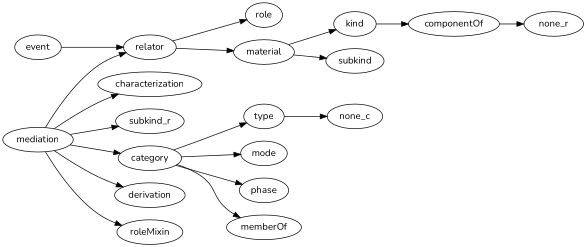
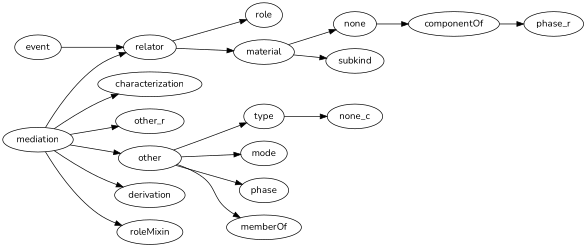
  strict digraph {
    fontname=Nunito
    rankdir=LR
    node [fontname=Nunito]
    edge [fontname=Nunito]
    mediation
    relator
    characterization
-   other_r [label=subkind_r]
-   category
+   other_r
+   category [label=other]
    derivation
    roleMixin
    role
    material
    type
    mode
    phase
    memberOf
-   kind
+   kind [label=none]
    subkind
    event
    none_c
    componentOf
-   none_r
+   none_r [label=phase_r]
    mediation -> relator
    mediation -> characterization
    mediation -> other_r
    mediation -> category
    mediation -> derivation
    mediation -> roleMixin
    relator -> role
    relator -> material
    category -> type
    category -> mode
    category -> phase
    category -> memberOf
    material -> kind
    material -> subkind
    type -> none_c
    kind -> componentOf
    event -> relator
    componentOf -> none_r
  }
